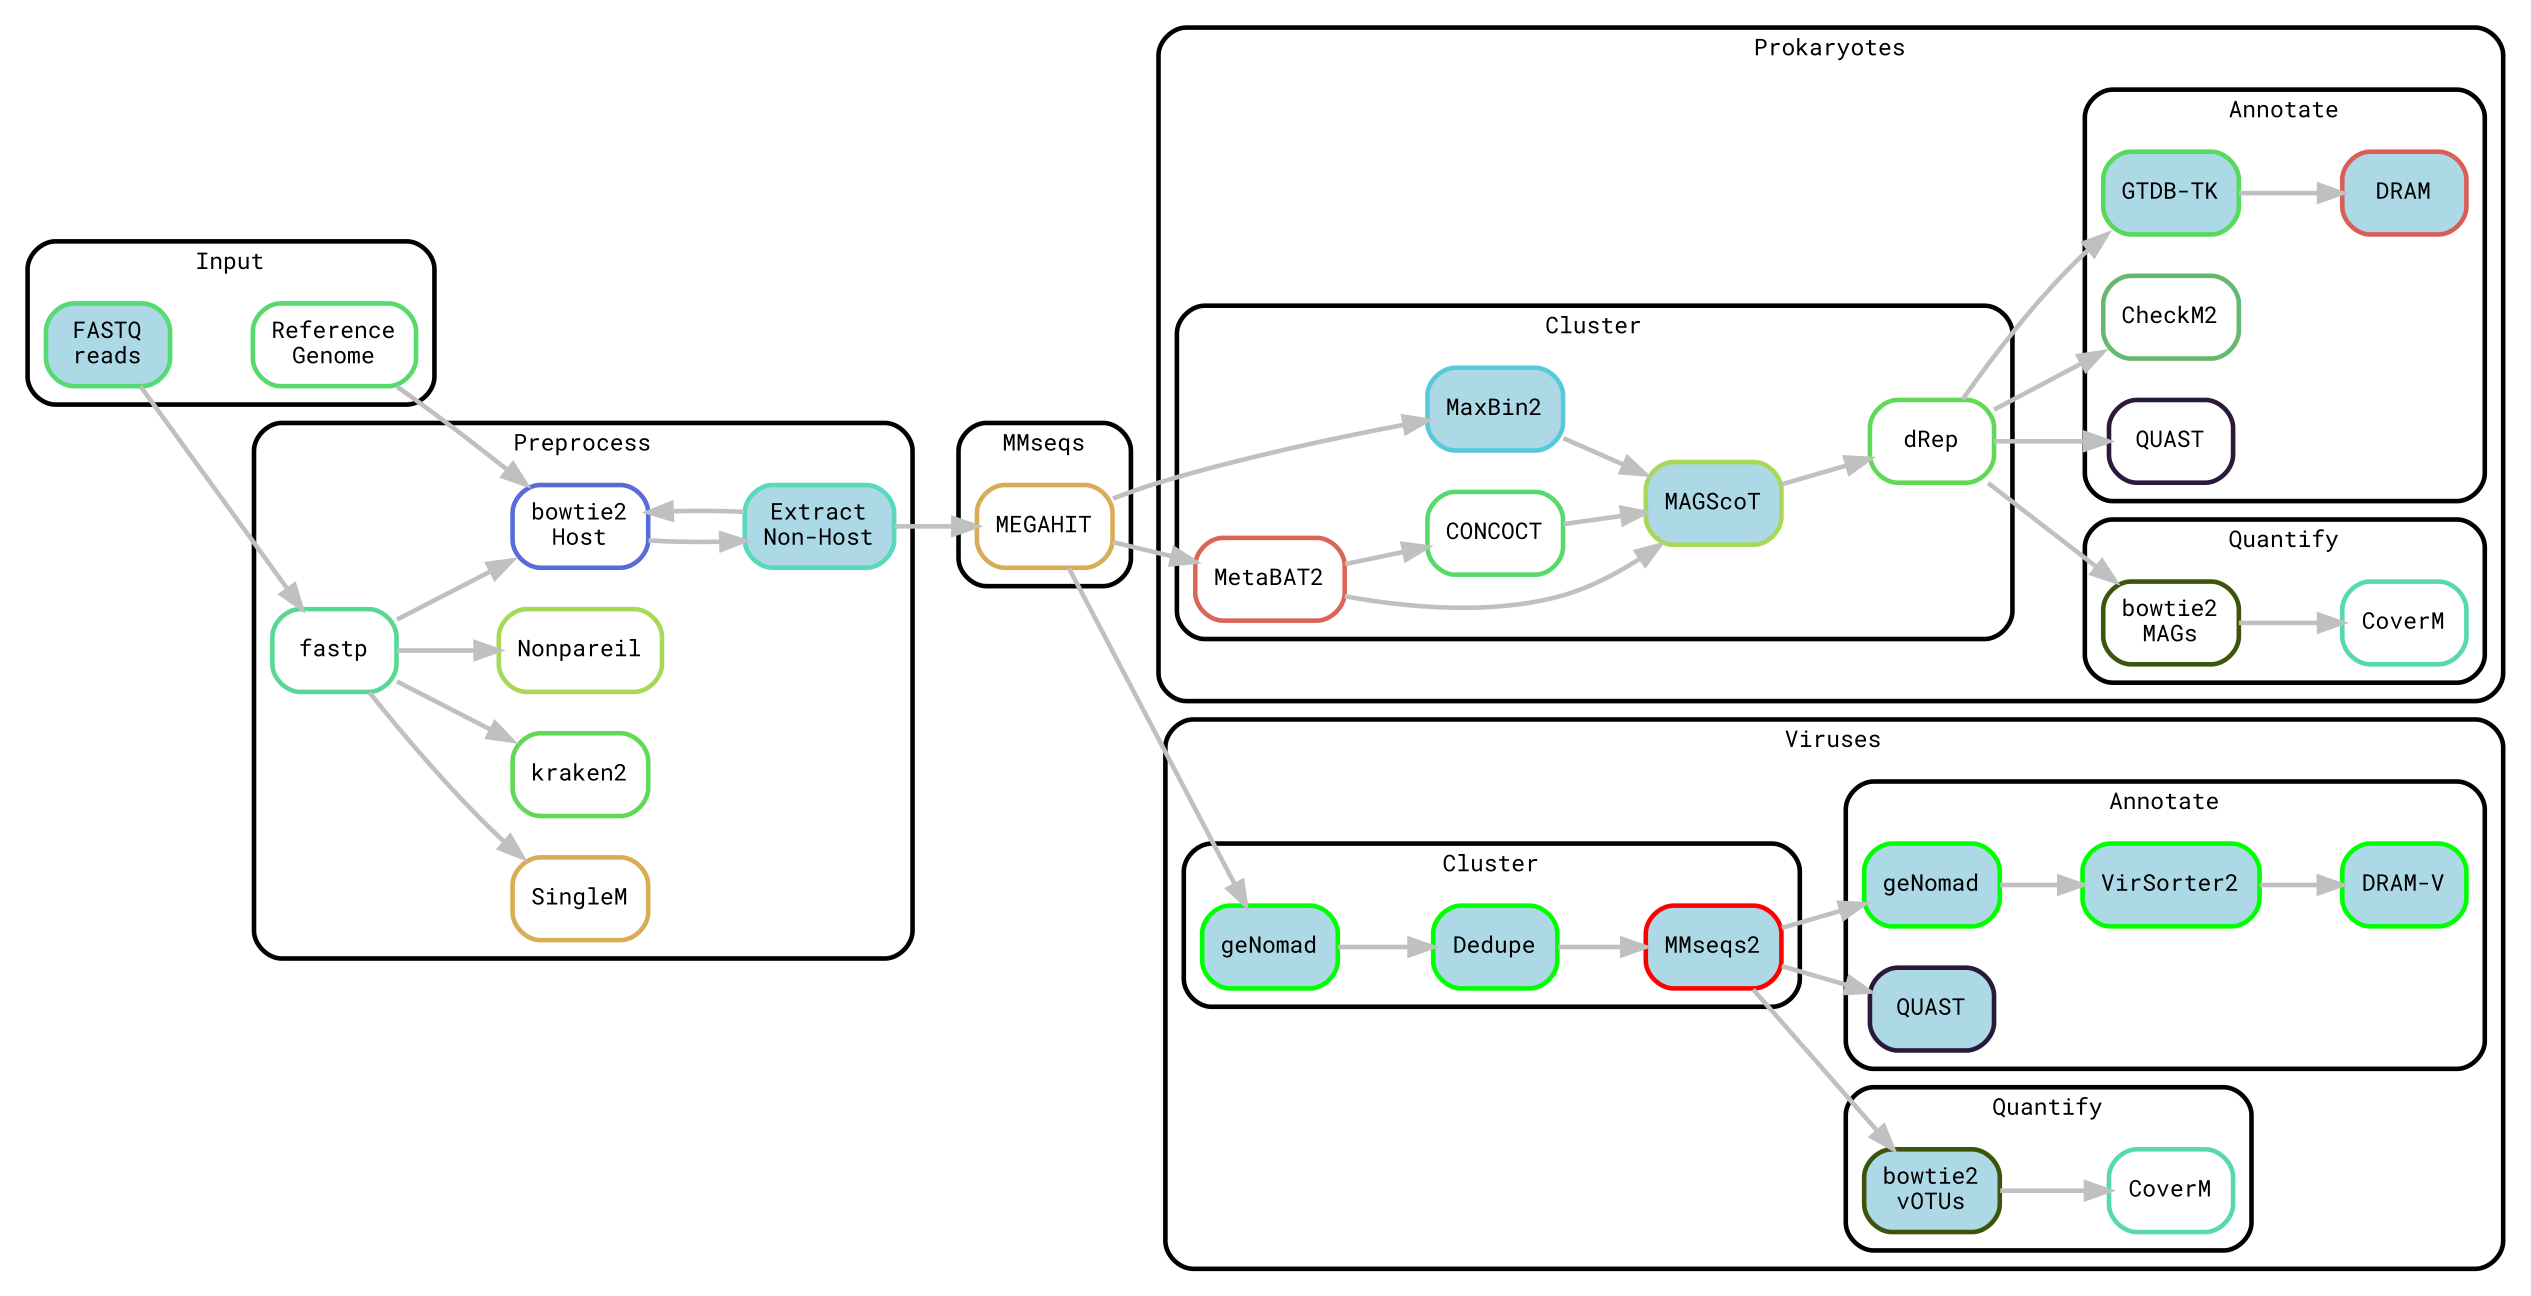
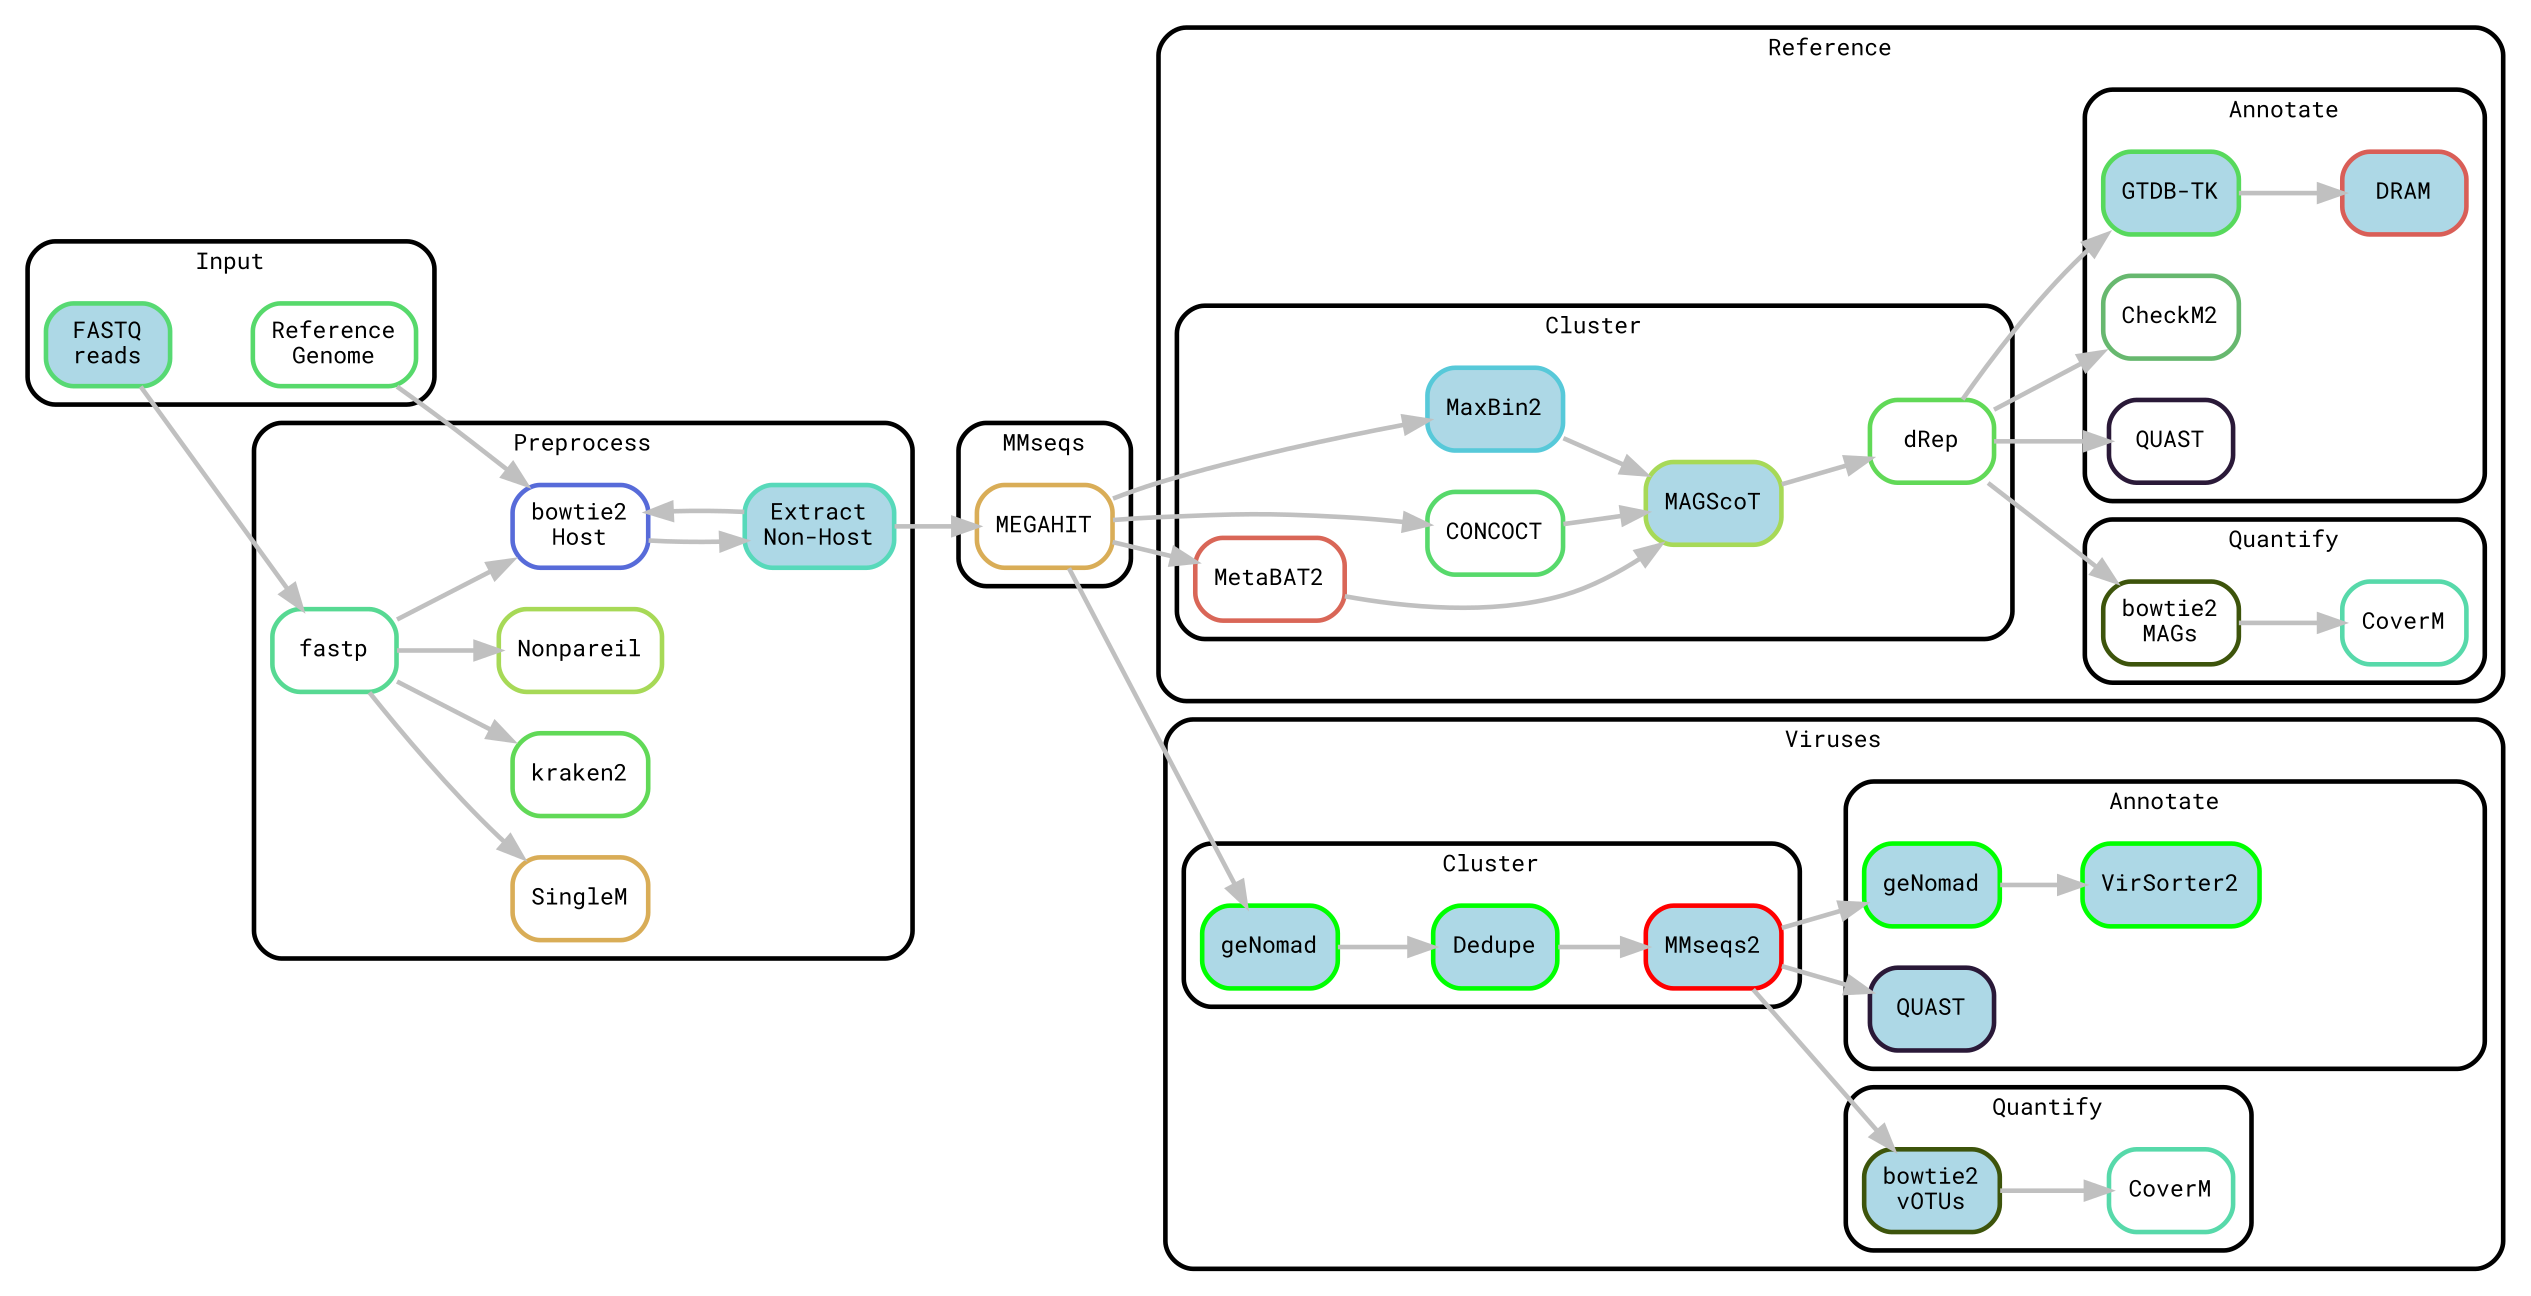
  digraph {
    bgcolor=white
    compound=true
    fontname="Roboto Mono"
    newrank=true
    rankdir=LR
    node [color=green fillcolor=white fontname="Roboto Mono" fontsize=10 penwidth=2 shape=box style="rounded,filled"]
    edge [color=grey fontname="Roboto Mono" penwidth=2]
    n1 [color="0.36 0.6 0.85" label="Reference\nGenome"]
    n2 [color="0.37 0.6 0.85" fillcolor=lightblue label="FASTQ\nreads"]
    n3 [color="0.64 0.6 0.85" label="bowtie2\nHost"]
    n4 [color="0.46 0.6 0.85" fillcolor=lightblue label="Extract\nNon-Host"]
    n5 [color="0.41 0.6 0.85" label=fastp]
    n6 [color="0.23 0.6 0.85" label=Nonpareil]
    n7 [color="0.11 0.6 0.85" label=SingleM]
    n8 [color="0.32 0.6 0.85" label=kraken2]
    n9 [color="0.11 0.6 0.85" label=MEGAHIT]
    n10 [color="0.36 0.6 0.85" label=CONCOCT]
    n11 [color="0.23 0.6 0.85" fillcolor=lightblue label=MAGScoT]
    n12 [color="0.52 0.6 0.85" fillcolor=lightblue label=MaxBin2]
    n13 [color="0.02 0.6 0.85" label=MetaBAT2]
    n14 [color="0.32 0.6 0.85" label=dRep]
    n15 [color="0.22 0.86 0.33" label="bowtie2\nMAGs"]
    n16 [color="0.44 0.60 0.85" label=CoverM]
    n17 [color="0.34 0.6 0.85" fillcolor=lightblue label="GTDB-TK"]
    n18 [color="0.01 0.6 0.85" fillcolor=lightblue label=DRAM]
    n19 [color="0.35 0.44 0.72" label=CheckM2]
    n20 [color="0.76 0.55 0.22" label=QUAST]
    n21 [fillcolor=lightblue label=geNomad]
    n22 [fillcolor=lightblue label=Dedupe]
    n23 [color=red fillcolor=lightblue label=MMseqs2]
    n24 [color="0.22 0.86 0.33" fillcolor=lightblue label="bowtie2\nvOTUs"]
    n25 [color="0.44 0.60 0.85" label=CoverM]
    n26 [fillcolor=lightblue label=geNomad]
    n27 [fillcolor=lightblue label=VirSorter2]
-   n28 [fillcolor=lightblue label="DRAM-V"]
    n29 [color="0.76 0.55 0.22" fillcolor=lightblue label=QUAST]
    subgraph cluster_1 {
      fontsize=10
      label=Input
      penwidth=2
      shape=box
      style=rounded
      n1
      n2
    }
    subgraph cluster_2 {
      fontsize=10
      label=Preprocess
      penwidth=2
      shape=box
      style=rounded
      n3
      n4
      n5
      n6
      n7
      n8
    }
    subgraph cluster_3 {
      fontsize=10
      label=MMseqs
      penwidth=2
      shape=box
      style=rounded
      n9
    }
    subgraph cluster_4 {
      fontsize=10
-     label=Prokaryotes
+     label=Reference
      penwidth=2
      shape=box
      style=rounded
      subgraph cluster_5 {
        fontsize=10
        label=Cluster
        penwidth=2
        shape=box
        style=rounded
        n10
        n11
        n12
        n13
        n14
      }
      subgraph cluster_6 {
        fontsize=10
        label=Quantify
        penwidth=2
        shape=box
        style=rounded
        n15
        n16
      }
      subgraph cluster_7 {
        fontsize=10
        label=Annotate
        penwidth=2
        shape=box
        style=rounded
        n17
        n18
        n19
        n20
      }
    }
    subgraph cluster_8 {
      fontsize=10
      label=Viruses
      penwidth=2
      shape=box
      style=rounded
      subgraph cluster_9 {
        fontsize=10
        label=Cluster
        penwidth=2
        shape=box
        style=rounded
        n21
        n22
        n23
      }
      subgraph cluster_10 {
        fontsize=10
        label=Quantify
        penwidth=2
        shape=box
        style=rounded
        n24
        n25
      }
      subgraph cluster_11 {
        fontsize=10
        label=Annotate
        penwidth=2
        shape=box
        style=rounded
        n26
        n27
-       n28
        n29
      }
    }
    n1 -> n3
    n2 -> n5
    n3 -> n4
    n4 -> n3
    n4 -> n9
    n5 -> n3
    n5 -> n6
    n5 -> n7
    n5 -> n8
-   n13 -> n10
+   n9 -> n10
    n9 -> n12
    n9 -> n13
    n9 -> n21
    n10 -> n11
    n11 -> n14
    n12 -> n11
    n13 -> n11
    n14 -> n15
    n14 -> n17
    n14 -> n19
    n14 -> n20
    n15 -> n16
    n17 -> n18
    n21 -> n22
    n22 -> n23
    n23 -> n24
    n23 -> n26
    n23 -> n29
    n24 -> n25
    n26 -> n27
-   n27 -> n28
  }
